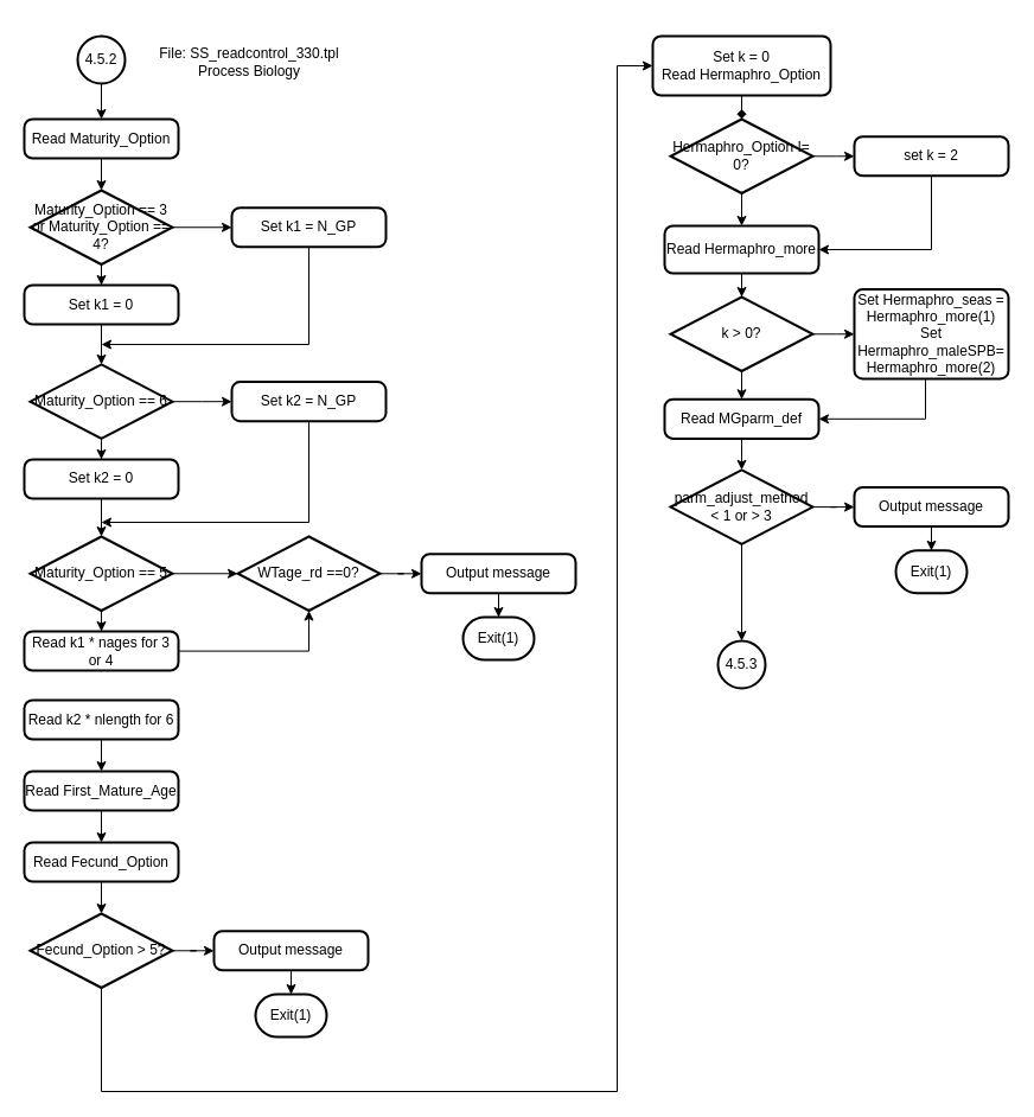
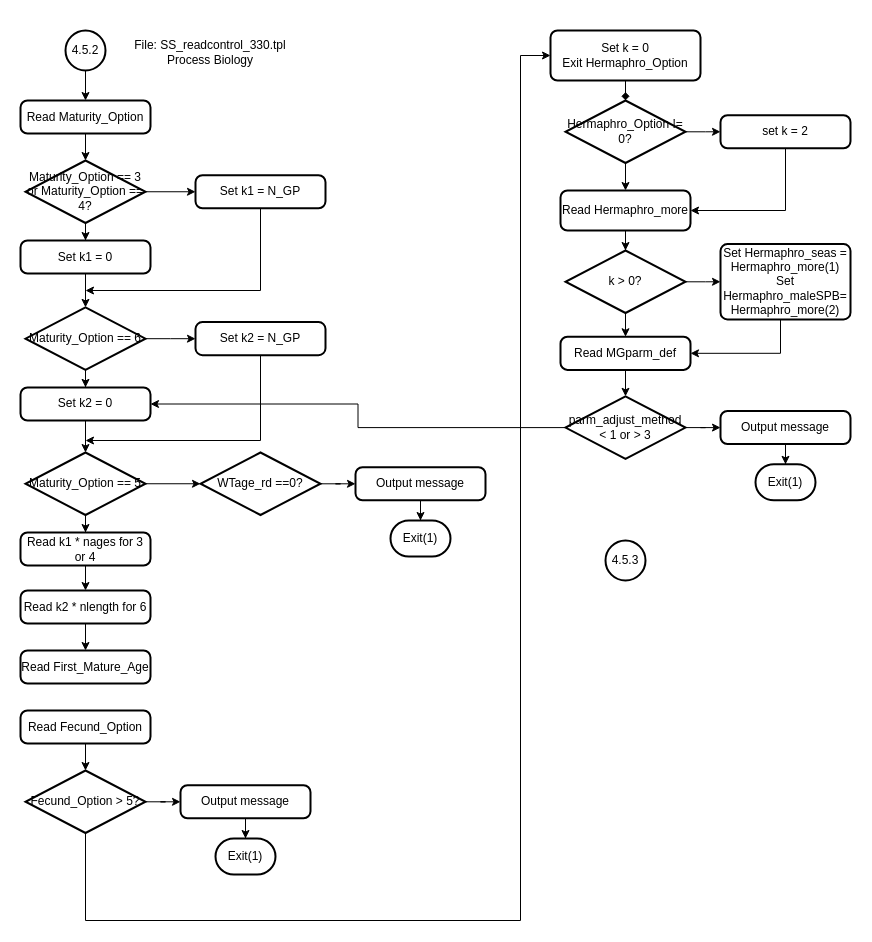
  <mxCell id="0" />
  <mxCell id="1" parent="0" />
  <mxCell id="2" value="4.5.3" style="strokeWidth=2;html=1;shape=mxgraph.flowchart.start_2;whiteSpace=wrap;" parent="1" vertex="1"><mxGeometry x="605" y="540" width="40" height="40" as="geometry" /></mxCell>
  <mxCell id="3" style="edgeStyle=orthogonalEdgeStyle;rounded=0;orthogonalLoop=1;jettySize=auto;html=1;entryX=0.5;entryY=0;entryDx=0;entryDy=0;" parent="1" source="4" target="6" edge="1"><mxGeometry relative="1" as="geometry" /></mxCell>
  <mxCell id="4" value="4.5.2" style="strokeWidth=2;html=1;shape=mxgraph.flowchart.start_2;whiteSpace=wrap;" parent="1" vertex="1"><mxGeometry x="65" y="30" width="40" height="40" as="geometry" /></mxCell>
  <mxCell id="5" style="edgeStyle=orthogonalEdgeStyle;rounded=0;orthogonalLoop=1;jettySize=auto;html=1;entryX=0.5;entryY=0;entryDx=0;entryDy=0;entryPerimeter=0;" parent="1" source="6" target="10" edge="1"><mxGeometry relative="1" as="geometry" /></mxCell>
  <mxCell id="6" value="Read Maturity_Option" style="rounded=1;whiteSpace=wrap;html=1;absoluteArcSize=1;arcSize=14;strokeWidth=2;" parent="1" vertex="1"><mxGeometry x="20" y="100" width="130" height="33.12" as="geometry" /></mxCell>
  <mxCell id="7" value="&lt;br&gt;File: SS_readcontrol_330.tpl&lt;br&gt;Process Biology" style="text;html=1;strokeColor=none;fillColor=none;align=center;verticalAlign=middle;whiteSpace=wrap;rounded=0;" parent="1" vertex="1"><mxGeometry x="130" y="20" width="160" height="50" as="geometry" /></mxCell>
  <mxCell id="8" style="edgeStyle=orthogonalEdgeStyle;rounded=0;orthogonalLoop=1;jettySize=auto;html=1;" parent="1" source="10" target="12" edge="1"><mxGeometry relative="1" as="geometry" /></mxCell>
  <mxCell id="9" style="edgeStyle=orthogonalEdgeStyle;rounded=0;orthogonalLoop=1;jettySize=auto;html=1;" parent="1" source="10" target="14" edge="1"><mxGeometry relative="1" as="geometry" /></mxCell>
  <mxCell id="10" value="Maturity_Option == 3 or Maturity_Option == 4?" style="strokeWidth=2;html=1;shape=mxgraph.flowchart.decision;whiteSpace=wrap;" parent="1" vertex="1"><mxGeometry x="25" y="160" width="120" height="62.5" as="geometry" /></mxCell>
  <mxCell id="11" style="edgeStyle=orthogonalEdgeStyle;rounded=0;orthogonalLoop=1;jettySize=auto;html=1;entryX=0.5;entryY=0;entryDx=0;entryDy=0;entryPerimeter=0;" parent="1" source="12" target="17" edge="1"><mxGeometry relative="1" as="geometry" /></mxCell>
  <mxCell id="12" value="Set k1 = 0" style="rounded=1;whiteSpace=wrap;html=1;absoluteArcSize=1;arcSize=14;strokeWidth=2;" parent="1" vertex="1"><mxGeometry x="20" y="240" width="130" height="33.12" as="geometry" /></mxCell>
  <mxCell id="13" style="edgeStyle=orthogonalEdgeStyle;rounded=0;orthogonalLoop=1;jettySize=auto;html=1;" parent="1" source="14" edge="1"><mxGeometry relative="1" as="geometry"><mxPoint x="85" y="290" as="targetPoint" /><Array as="points"><mxPoint x="260" y="290" /><mxPoint x="85" y="290" /></Array></mxGeometry></mxCell>
  <mxCell id="14" value="Set k1 = N_GP" style="rounded=1;whiteSpace=wrap;html=1;absoluteArcSize=1;arcSize=14;strokeWidth=2;" parent="1" vertex="1"><mxGeometry x="195" y="174.69" width="130" height="33.12" as="geometry" /></mxCell>
  <mxCell id="15" style="edgeStyle=orthogonalEdgeStyle;rounded=0;orthogonalLoop=1;jettySize=auto;html=1;entryX=0.5;entryY=0;entryDx=0;entryDy=0;" parent="1" source="17" target="19" edge="1"><mxGeometry relative="1" as="geometry" /></mxCell>
  <mxCell id="16" style="edgeStyle=orthogonalEdgeStyle;rounded=0;orthogonalLoop=1;jettySize=auto;html=1;" parent="1" source="17" target="21" edge="1"><mxGeometry relative="1" as="geometry" /></mxCell>
  <mxCell id="17" value="Maturity_Option == 6" style="strokeWidth=2;html=1;shape=mxgraph.flowchart.decision;whiteSpace=wrap;" parent="1" vertex="1"><mxGeometry x="25" y="306.88" width="120" height="62.5" as="geometry" /></mxCell>
  <mxCell id="18" style="edgeStyle=orthogonalEdgeStyle;rounded=0;orthogonalLoop=1;jettySize=auto;html=1;" parent="1" source="19" target="25" edge="1"><mxGeometry relative="1" as="geometry" /></mxCell>
  <mxCell id="19" value="Set k2 = 0" style="rounded=1;whiteSpace=wrap;html=1;absoluteArcSize=1;arcSize=14;strokeWidth=2;" parent="1" vertex="1"><mxGeometry x="20" y="386.88" width="130" height="33.12" as="geometry" /></mxCell>
  <mxCell id="20" style="edgeStyle=orthogonalEdgeStyle;rounded=0;orthogonalLoop=1;jettySize=auto;html=1;" parent="1" source="21" edge="1"><mxGeometry relative="1" as="geometry"><mxPoint x="85" y="440" as="targetPoint" /><Array as="points"><mxPoint x="260" y="440" /></Array></mxGeometry></mxCell>
  <mxCell id="21" value="Set k2 = N_GP" style="rounded=1;whiteSpace=wrap;html=1;absoluteArcSize=1;arcSize=14;strokeWidth=2;" parent="1" vertex="1"><mxGeometry x="195" y="321.57" width="130" height="33.12" as="geometry" /></mxCell>
  <mxCell id="22" value="Exit(1)" style="strokeWidth=2;html=1;shape=mxgraph.flowchart.terminator;whiteSpace=wrap;" parent="1" vertex="1"><mxGeometry x="390" y="520" width="60" height="36" as="geometry" /></mxCell>
  <mxCell id="23" style="edgeStyle=orthogonalEdgeStyle;rounded=0;orthogonalLoop=1;jettySize=auto;html=1;entryX=0.5;entryY=0;entryDx=0;entryDy=0;" parent="1" source="25" target="27" edge="1"><mxGeometry relative="1" as="geometry" /></mxCell>
  <mxCell id="24" style="edgeStyle=orthogonalEdgeStyle;rounded=0;orthogonalLoop=1;jettySize=auto;html=1;" parent="1" source="25" target="29" edge="1"><mxGeometry relative="1" as="geometry" /></mxCell>
  <mxCell id="25" value="Maturity_Option == 5" style="strokeWidth=2;html=1;shape=mxgraph.flowchart.decision;whiteSpace=wrap;" parent="1" vertex="1"><mxGeometry x="25" y="452" width="120" height="62.5" as="geometry" /></mxCell>
- <mxCell id="26" style="edgeStyle=orthogonalEdgeStyle;rounded=0;orthogonalLoop=1;jettySize=auto;html=1;" parent="1" source="27" target="29" edge="1"><mxGeometry relative="1" as="geometry" /></mxCell>
+ <mxCell id="26" style="edgeStyle=orthogonalEdgeStyle;rounded=0;orthogonalLoop=1;jettySize=auto;html=1;entryX=0.5;entryY=0;entryDx=0;entryDy=0;" parent="1" source="27" target="33" edge="1"><mxGeometry relative="1" as="geometry" /></mxCell>
  <mxCell id="27" value="Read k1 * nages for 3 or 4" style="rounded=1;whiteSpace=wrap;html=1;absoluteArcSize=1;arcSize=14;strokeWidth=2;" parent="1" vertex="1"><mxGeometry x="20" y="532" width="130" height="33.12" as="geometry" /></mxCell>
  <mxCell id="28" style="edgeStyle=orthogonalEdgeStyle;rounded=0;orthogonalLoop=1;jettySize=auto;html=1;" parent="1" source="29" target="31" edge="1"><mxGeometry relative="1" as="geometry" /></mxCell>
  <mxCell id="29" value="WTage_rd ==0?" style="strokeWidth=2;html=1;shape=mxgraph.flowchart.decision;whiteSpace=wrap;" parent="1" vertex="1"><mxGeometry x="200" y="452" width="120" height="62.5" as="geometry" /></mxCell>
  <mxCell id="30" style="edgeStyle=orthogonalEdgeStyle;rounded=0;orthogonalLoop=1;jettySize=auto;html=1;entryX=0.5;entryY=0;entryDx=0;entryDy=0;entryPerimeter=0;" parent="1" source="31" target="22" edge="1"><mxGeometry relative="1" as="geometry" /></mxCell>
  <mxCell id="31" value="Output message" style="rounded=1;whiteSpace=wrap;html=1;absoluteArcSize=1;arcSize=14;strokeWidth=2;" parent="1" vertex="1"><mxGeometry x="355" y="466.69" width="130" height="33.12" as="geometry" /></mxCell>
  <mxCell id="32" style="edgeStyle=orthogonalEdgeStyle;rounded=0;orthogonalLoop=1;jettySize=auto;html=1;entryX=0.5;entryY=0;entryDx=0;entryDy=0;" parent="1" source="33" target="35" edge="1"><mxGeometry relative="1" as="geometry" /></mxCell>
  <mxCell id="33" value="Read k2 * nlength for 6" style="rounded=1;whiteSpace=wrap;html=1;absoluteArcSize=1;arcSize=14;strokeWidth=2;" parent="1" vertex="1"><mxGeometry x="20" y="590" width="130" height="33.12" as="geometry" /></mxCell>
- <mxCell id="34" style="edgeStyle=orthogonalEdgeStyle;rounded=0;orthogonalLoop=1;jettySize=auto;html=1;" parent="1" source="35" target="37" edge="1"><mxGeometry relative="1" as="geometry" /></mxCell>
  <mxCell id="35" value="Read First_Mature_Age" style="rounded=1;whiteSpace=wrap;html=1;absoluteArcSize=1;arcSize=14;strokeWidth=2;" parent="1" vertex="1"><mxGeometry x="20" y="650" width="130" height="33.12" as="geometry" /></mxCell>
  <mxCell id="36" style="edgeStyle=orthogonalEdgeStyle;rounded=0;orthogonalLoop=1;jettySize=auto;html=1;entryX=0.5;entryY=0;entryDx=0;entryDy=0;entryPerimeter=0;" parent="1" source="37" target="41" edge="1"><mxGeometry relative="1" as="geometry" /></mxCell>
  <mxCell id="37" value="Read Fecund_Option" style="rounded=1;whiteSpace=wrap;html=1;absoluteArcSize=1;arcSize=14;strokeWidth=2;" parent="1" vertex="1"><mxGeometry x="20" y="710" width="130" height="33.12" as="geometry" /></mxCell>
  <mxCell id="38" value="Exit(1)" style="strokeWidth=2;html=1;shape=mxgraph.flowchart.terminator;whiteSpace=wrap;" parent="1" vertex="1"><mxGeometry x="215" y="838" width="60" height="36" as="geometry" /></mxCell>
  <mxCell id="39" style="edgeStyle=orthogonalEdgeStyle;rounded=0;orthogonalLoop=1;jettySize=auto;html=1;" parent="1" source="41" target="43" edge="1"><mxGeometry relative="1" as="geometry" /></mxCell>
  <mxCell id="40" style="edgeStyle=orthogonalEdgeStyle;rounded=0;orthogonalLoop=1;jettySize=auto;html=1;" parent="1" source="41" target="45" edge="1"><mxGeometry relative="1" as="geometry"><Array as="points"><mxPoint x="85" y="920" /><mxPoint x="520" y="920" /><mxPoint x="520" y="55" /></Array></mxGeometry></mxCell>
  <mxCell id="41" value="Fecund_Option &amp;gt; 5?" style="strokeWidth=2;html=1;shape=mxgraph.flowchart.decision;whiteSpace=wrap;" parent="1" vertex="1"><mxGeometry x="25" y="770" width="120" height="62.5" as="geometry" /></mxCell>
  <mxCell id="42" style="edgeStyle=orthogonalEdgeStyle;rounded=0;orthogonalLoop=1;jettySize=auto;html=1;entryX=0.5;entryY=0;entryDx=0;entryDy=0;entryPerimeter=0;" parent="1" source="43" target="38" edge="1"><mxGeometry relative="1" as="geometry" /></mxCell>
  <mxCell id="43" value="Output message" style="rounded=1;whiteSpace=wrap;html=1;absoluteArcSize=1;arcSize=14;strokeWidth=2;" parent="1" vertex="1"><mxGeometry x="180" y="784.69" width="130" height="33.12" as="geometry" /></mxCell>
  <mxCell id="44" style="edgeStyle=orthogonalEdgeStyle;rounded=0;orthogonalLoop=1;jettySize=auto;html=1;entryX=0.5;entryY=0;entryDx=0;entryDy=0;entryPerimeter=0;endArrow=diamond;" parent="1" source="45" target="48" edge="1"><mxGeometry relative="1" as="geometry" /></mxCell>
- <mxCell id="45" value="Set k = 0&lt;br&gt;Read Hermaphro_Option" style="rounded=1;whiteSpace=wrap;html=1;absoluteArcSize=1;arcSize=14;strokeWidth=2;" parent="1" vertex="1"><mxGeometry x="550" y="30" width="150" height="50" as="geometry" /></mxCell>
+ <mxCell id="45" value="Set k = 0&lt;br&gt;Exit Hermaphro_Option" style="rounded=1;whiteSpace=wrap;html=1;absoluteArcSize=1;arcSize=14;strokeWidth=2;" parent="1" vertex="1"><mxGeometry x="550" y="30" width="150" height="50" as="geometry" /></mxCell>
  <mxCell id="46" style="edgeStyle=orthogonalEdgeStyle;rounded=0;orthogonalLoop=1;jettySize=auto;html=1;entryX=0;entryY=0.5;entryDx=0;entryDy=0;" parent="1" source="48" target="50" edge="1"><mxGeometry relative="1" as="geometry" /></mxCell>
  <mxCell id="47" style="edgeStyle=orthogonalEdgeStyle;rounded=0;orthogonalLoop=1;jettySize=auto;html=1;entryX=0.5;entryY=0;entryDx=0;entryDy=0;" parent="1" source="48" target="52" edge="1"><mxGeometry relative="1" as="geometry" /></mxCell>
  <mxCell id="48" value="Hermaphro_Option != 0?" style="strokeWidth=2;html=1;shape=mxgraph.flowchart.decision;whiteSpace=wrap;" parent="1" vertex="1"><mxGeometry x="565" y="100" width="120" height="62.5" as="geometry" /></mxCell>
  <mxCell id="49" style="edgeStyle=orthogonalEdgeStyle;rounded=0;orthogonalLoop=1;jettySize=auto;html=1;entryX=1;entryY=0.5;entryDx=0;entryDy=0;" parent="1" source="50" target="52" edge="1"><mxGeometry relative="1" as="geometry"><Array as="points"><mxPoint x="785" y="210" /></Array></mxGeometry></mxCell>
  <mxCell id="50" value="set k = 2" style="rounded=1;whiteSpace=wrap;html=1;absoluteArcSize=1;arcSize=14;strokeWidth=2;" parent="1" vertex="1"><mxGeometry x="720" y="114.69" width="130" height="33.12" as="geometry" /></mxCell>
  <mxCell id="51" style="edgeStyle=orthogonalEdgeStyle;rounded=0;orthogonalLoop=1;jettySize=auto;html=1;entryX=0.5;entryY=0;entryDx=0;entryDy=0;entryPerimeter=0;" parent="1" source="52" target="55" edge="1"><mxGeometry relative="1" as="geometry" /></mxCell>
  <mxCell id="52" value="Read Hermaphro_more" style="rounded=1;whiteSpace=wrap;html=1;absoluteArcSize=1;arcSize=14;strokeWidth=2;" parent="1" vertex="1"><mxGeometry x="560" y="190" width="130" height="40" as="geometry" /></mxCell>
  <mxCell id="53" style="edgeStyle=orthogonalEdgeStyle;rounded=0;orthogonalLoop=1;jettySize=auto;html=1;entryX=0;entryY=0.5;entryDx=0;entryDy=0;" parent="1" source="55" target="57" edge="1"><mxGeometry relative="1" as="geometry" /></mxCell>
  <mxCell id="54" style="edgeStyle=orthogonalEdgeStyle;rounded=0;orthogonalLoop=1;jettySize=auto;html=1;entryX=0.5;entryY=0;entryDx=0;entryDy=0;" parent="1" source="55" target="59" edge="1"><mxGeometry relative="1" as="geometry" /></mxCell>
  <mxCell id="55" value="k &amp;gt; 0?" style="strokeWidth=2;html=1;shape=mxgraph.flowchart.decision;whiteSpace=wrap;" parent="1" vertex="1"><mxGeometry x="565" y="250" width="120" height="62.5" as="geometry" /></mxCell>
  <mxCell id="56" style="edgeStyle=orthogonalEdgeStyle;rounded=0;orthogonalLoop=1;jettySize=auto;html=1;entryX=1;entryY=0.5;entryDx=0;entryDy=0;" parent="1" source="57" target="59" edge="1"><mxGeometry relative="1" as="geometry"><Array as="points"><mxPoint x="780" y="353" /></Array></mxGeometry></mxCell>
  <mxCell id="57" value="Set Hermaphro_seas = Hermaphro_more(1)&lt;br&gt;Set Hermaphro_maleSPB= Hermaphro_more(2)" style="rounded=1;whiteSpace=wrap;html=1;absoluteArcSize=1;arcSize=14;strokeWidth=2;" parent="1" vertex="1"><mxGeometry x="720" y="243.6" width="130" height="75.31" as="geometry" /></mxCell>
  <mxCell id="58" style="edgeStyle=orthogonalEdgeStyle;rounded=0;orthogonalLoop=1;jettySize=auto;html=1;entryX=0.5;entryY=0;entryDx=0;entryDy=0;entryPerimeter=0;" parent="1" source="59" target="63" edge="1"><mxGeometry relative="1" as="geometry" /></mxCell>
  <mxCell id="59" value="Read MGparm_def" style="rounded=1;whiteSpace=wrap;html=1;absoluteArcSize=1;arcSize=14;strokeWidth=2;" parent="1" vertex="1"><mxGeometry x="560" y="336.26" width="130" height="33.12" as="geometry" /></mxCell>
  <mxCell id="60" value="Exit(1)" style="strokeWidth=2;html=1;shape=mxgraph.flowchart.terminator;whiteSpace=wrap;" parent="1" vertex="1"><mxGeometry x="755" y="463.81" width="60" height="36" as="geometry" /></mxCell>
  <mxCell id="61" style="edgeStyle=orthogonalEdgeStyle;rounded=0;orthogonalLoop=1;jettySize=auto;html=1;" parent="1" source="63" target="65" edge="1"><mxGeometry relative="1" as="geometry" /></mxCell>
- <mxCell id="62" style="edgeStyle=orthogonalEdgeStyle;rounded=0;orthogonalLoop=1;jettySize=auto;html=1;" parent="1" source="63" target="2" edge="1"><mxGeometry relative="1" as="geometry" /></mxCell>
+ <mxCell id="62" style="edgeStyle=orthogonalEdgeStyle;rounded=0;orthogonalLoop=1;jettySize=auto;html=1;" parent="1" source="63" target="19" edge="1"><mxGeometry relative="1" as="geometry" /></mxCell>
  <mxCell id="63" value="parm_adjust_method &amp;lt; 1 or &amp;gt; 3" style="strokeWidth=2;html=1;shape=mxgraph.flowchart.decision;whiteSpace=wrap;" parent="1" vertex="1"><mxGeometry x="565" y="395.81" width="120" height="62.5" as="geometry" /></mxCell>
  <mxCell id="64" style="edgeStyle=orthogonalEdgeStyle;rounded=0;orthogonalLoop=1;jettySize=auto;html=1;entryX=0.5;entryY=0;entryDx=0;entryDy=0;entryPerimeter=0;" parent="1" source="65" target="60" edge="1"><mxGeometry relative="1" as="geometry" /></mxCell>
  <mxCell id="65" value="Output message" style="rounded=1;whiteSpace=wrap;html=1;absoluteArcSize=1;arcSize=14;strokeWidth=2;" parent="1" vertex="1"><mxGeometry x="720" y="410.5" width="130" height="33.12" as="geometry" /></mxCell>
